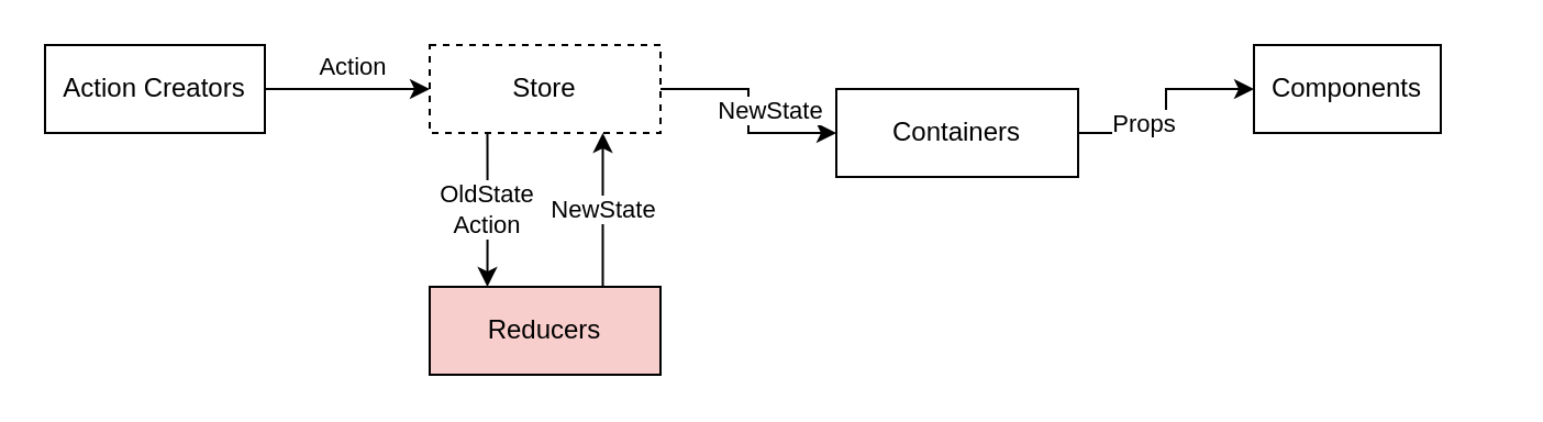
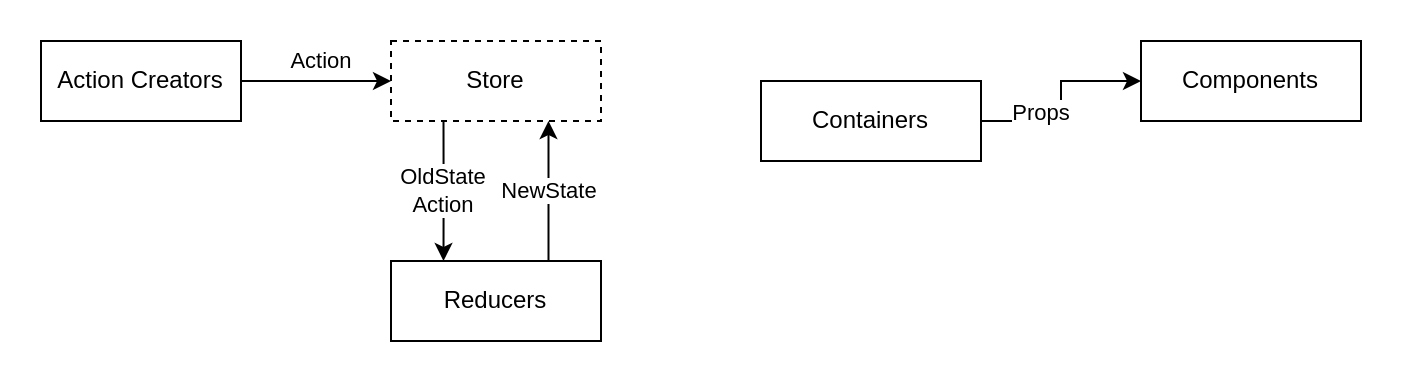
  <mxCell id="0" />
  <mxCell id="1" parent="0" />
  <mxCell id="2" value="Action" style="edgeStyle=orthogonalEdgeStyle;rounded=0;orthogonalLoop=1;jettySize=auto;html=1;exitX=1;exitY=0.5;exitDx=0;exitDy=0;entryX=0;entryY=0.5;entryDx=0;entryDy=0;" edge="1" parent="1" source="3" target="6"><mxGeometry x="0.067" y="10" relative="1" as="geometry"><mxPoint as="offset" /></mxGeometry></mxCell>
  <mxCell id="3" value="Action Creators" style="rounded=0;whiteSpace=wrap;html=1;" vertex="1" parent="1"><mxGeometry x="20" y="20" width="100" height="40" as="geometry" /></mxCell>
- <mxCell id="4" value="NewState" style="edgeStyle=orthogonalEdgeStyle;rounded=0;orthogonalLoop=1;jettySize=auto;html=1;exitX=1;exitY=0.5;exitDx=0;exitDy=0;entryX=0;entryY=0.5;entryDx=0;entryDy=0;" edge="1" parent="1" source="6" target="8"><mxGeometry y="10" relative="1" as="geometry"><mxPoint as="offset" /></mxGeometry></mxCell>
  <mxCell id="5" value="OldState&lt;br&gt;Action" style="edgeStyle=orthogonalEdgeStyle;rounded=0;orthogonalLoop=1;jettySize=auto;html=1;exitX=0.25;exitY=1;exitDx=0;exitDy=0;entryX=0.25;entryY=0;entryDx=0;entryDy=0;" edge="1" parent="1" source="6" target="11"><mxGeometry relative="1" as="geometry" /></mxCell>
  <mxCell id="6" value="Store" style="rounded=0;whiteSpace=wrap;html=1;dashed=1;" vertex="1" parent="1"><mxGeometry x="195" y="20" width="105" height="40" as="geometry" /></mxCell>
  <mxCell id="7" value="Props" style="edgeStyle=orthogonalEdgeStyle;rounded=0;orthogonalLoop=1;jettySize=auto;html=1;exitX=1;exitY=0.5;exitDx=0;exitDy=0;entryX=0;entryY=0.5;entryDx=0;entryDy=0;" edge="1" parent="1" source="8" target="9"><mxGeometry x="-0.111" y="10" relative="1" as="geometry"><mxPoint as="offset" /></mxGeometry></mxCell>
  <mxCell id="8" value="Containers" style="rounded=0;whiteSpace=wrap;html=1;" vertex="1" parent="1"><mxGeometry x="380" y="40" width="110" height="40" as="geometry" /></mxCell>
- <mxCell id="9" value="Components" style="rounded=0;whiteSpace=wrap;html=1;" vertex="1" parent="1"><mxGeometry x="570" y="20" width="85" height="40" as="geometry" /></mxCell>
+ <mxCell id="9" value="Components" style="rounded=0;whiteSpace=wrap;html=1;" vertex="1" parent="1"><mxGeometry x="570" y="20" width="110" height="40" as="geometry" /></mxCell>
  <mxCell id="10" value="NewState" style="edgeStyle=orthogonalEdgeStyle;rounded=0;orthogonalLoop=1;jettySize=auto;html=1;exitX=0.75;exitY=0;exitDx=0;exitDy=0;entryX=0.75;entryY=1;entryDx=0;entryDy=0;" edge="1" parent="1" source="11" target="6"><mxGeometry relative="1" as="geometry" /></mxCell>
- <mxCell id="11" value="Reducers" style="rounded=0;whiteSpace=wrap;html=1;fillColor=#f8cecc;" vertex="1" parent="1"><mxGeometry x="195" y="130" width="105" height="40" as="geometry" /></mxCell>
+ <mxCell id="11" value="Reducers" style="rounded=0;whiteSpace=wrap;html=1;" vertex="1" parent="1"><mxGeometry x="195" y="130" width="105" height="40" as="geometry" /></mxCell>
